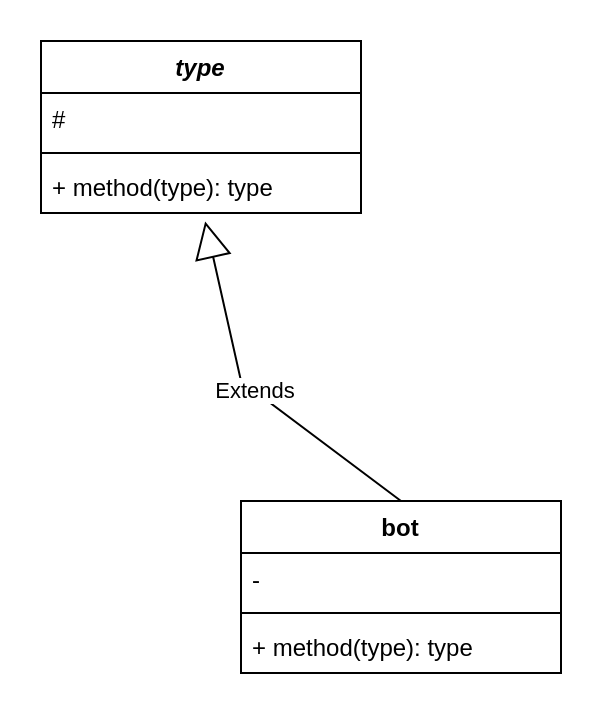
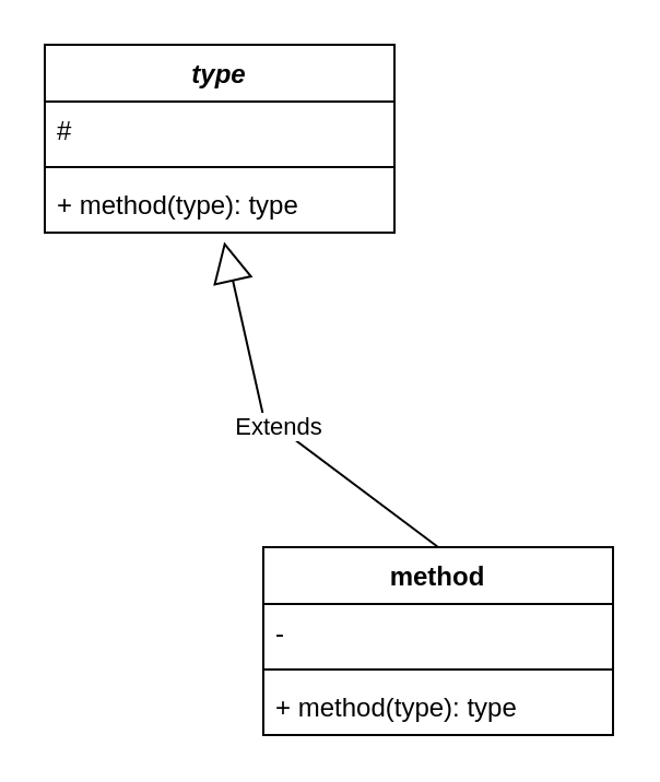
  <mxCell id="0" />
  <mxCell id="1" parent="0" />
- <mxCell id="2" value="bot" style="swimlane;fontStyle=1;align=center;verticalAlign=top;childLayout=stackLayout;horizontal=1;startSize=26;horizontalStack=0;resizeParent=1;resizeParentMax=0;resizeLast=0;collapsible=1;marginBottom=0;" vertex="1" parent="1"><mxGeometry x="120" y="250" width="160" height="86" as="geometry" /></mxCell>
+ <mxCell id="2" value="method" style="swimlane;fontStyle=1;align=center;verticalAlign=top;childLayout=stackLayout;horizontal=1;startSize=26;horizontalStack=0;resizeParent=1;resizeParentMax=0;resizeLast=0;collapsible=1;marginBottom=0;" vertex="1" parent="1"><mxGeometry x="120" y="250" width="160" height="86" as="geometry" /></mxCell>
  <mxCell id="3" value="-" style="text;strokeColor=none;fillColor=none;align=left;verticalAlign=top;spacingLeft=4;spacingRight=4;overflow=hidden;rotatable=0;points=[[0,0.5],[1,0.5]];portConstraint=eastwest;" vertex="1" parent="2"><mxGeometry y="26" width="160" height="26" as="geometry" /></mxCell>
  <mxCell id="4" value="" style="line;strokeWidth=1;fillColor=none;align=left;verticalAlign=middle;spacingTop=-1;spacingLeft=3;spacingRight=3;rotatable=0;labelPosition=right;points=[];portConstraint=eastwest;" vertex="1" parent="2"><mxGeometry y="52" width="160" height="8" as="geometry" /></mxCell>
  <mxCell id="5" value="+ method(type): type" style="text;strokeColor=none;fillColor=none;align=left;verticalAlign=top;spacingLeft=4;spacingRight=4;overflow=hidden;rotatable=0;points=[[0,0.5],[1,0.5]];portConstraint=eastwest;" vertex="1" parent="2"><mxGeometry y="60" width="160" height="26" as="geometry" /></mxCell>
  <mxCell id="6" value="type" style="swimlane;fontStyle=3;align=center;verticalAlign=top;childLayout=stackLayout;horizontal=1;startSize=26;horizontalStack=0;resizeParent=1;resizeParentMax=0;resizeLast=0;collapsible=1;marginBottom=0;" vertex="1" parent="1"><mxGeometry x="20" y="20" width="160" height="86" as="geometry" /></mxCell>
  <mxCell id="7" value="#" style="text;strokeColor=none;fillColor=none;align=left;verticalAlign=top;spacingLeft=4;spacingRight=4;overflow=hidden;rotatable=0;points=[[0,0.5],[1,0.5]];portConstraint=eastwest;" vertex="1" parent="6"><mxGeometry y="26" width="160" height="26" as="geometry" /></mxCell>
  <mxCell id="8" value="" style="line;strokeWidth=1;fillColor=none;align=left;verticalAlign=middle;spacingTop=-1;spacingLeft=3;spacingRight=3;rotatable=0;labelPosition=right;points=[];portConstraint=eastwest;" vertex="1" parent="6"><mxGeometry y="52" width="160" height="8" as="geometry" /></mxCell>
  <mxCell id="9" value="+ method(type): type" style="text;strokeColor=none;fillColor=none;align=left;verticalAlign=top;spacingLeft=4;spacingRight=4;overflow=hidden;rotatable=0;points=[[0,0.5],[1,0.5]];portConstraint=eastwest;" vertex="1" parent="6"><mxGeometry y="60" width="160" height="26" as="geometry" /></mxCell>
  <mxCell id="10" value="Extends" style="endArrow=block;endSize=16;endFill=0;html=1;rounded=0;entryX=0.513;entryY=1.162;entryDx=0;entryDy=0;entryPerimeter=0;exitX=0.5;exitY=0;exitDx=0;exitDy=0;" edge="1" parent="1" source="2" target="9"><mxGeometry width="160" relative="1" as="geometry"><mxPoint x="220" y="229" as="sourcePoint" /><mxPoint x="380" y="229" as="targetPoint" /><Array as="points"><mxPoint x="120" y="190" /></Array></mxGeometry></mxCell>
